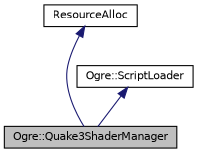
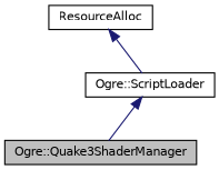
  digraph {
    node [color=black fontname=Helvetica fontsize=10 shape=record]
    edge [color=midnightblue dir=back fontname=Helvetica fontsize=10 labelfontname=Helvetica labelfontsize=10 style=solid]
    n1 [fillcolor=grey75 fontcolor=black height=0.2 label="Ogre::Quake3ShaderManager" style=filled width=0.4]
    n2 [height=0.2 label="Ogre::ScriptLoader" width=0.4]
    n3 [height=0.2 label=ResourceAlloc width=0.4]
    n2 -> n1
-   n3 -> n1
+   n3 -> n2
  }
